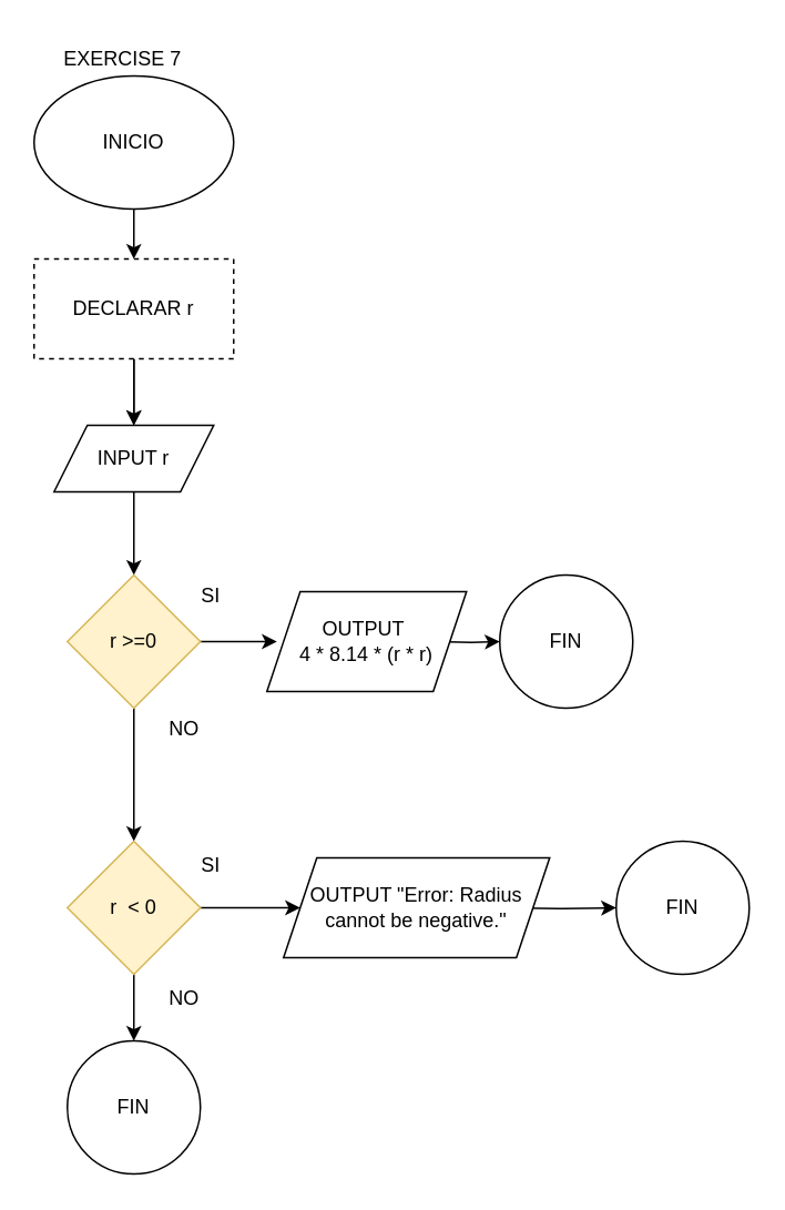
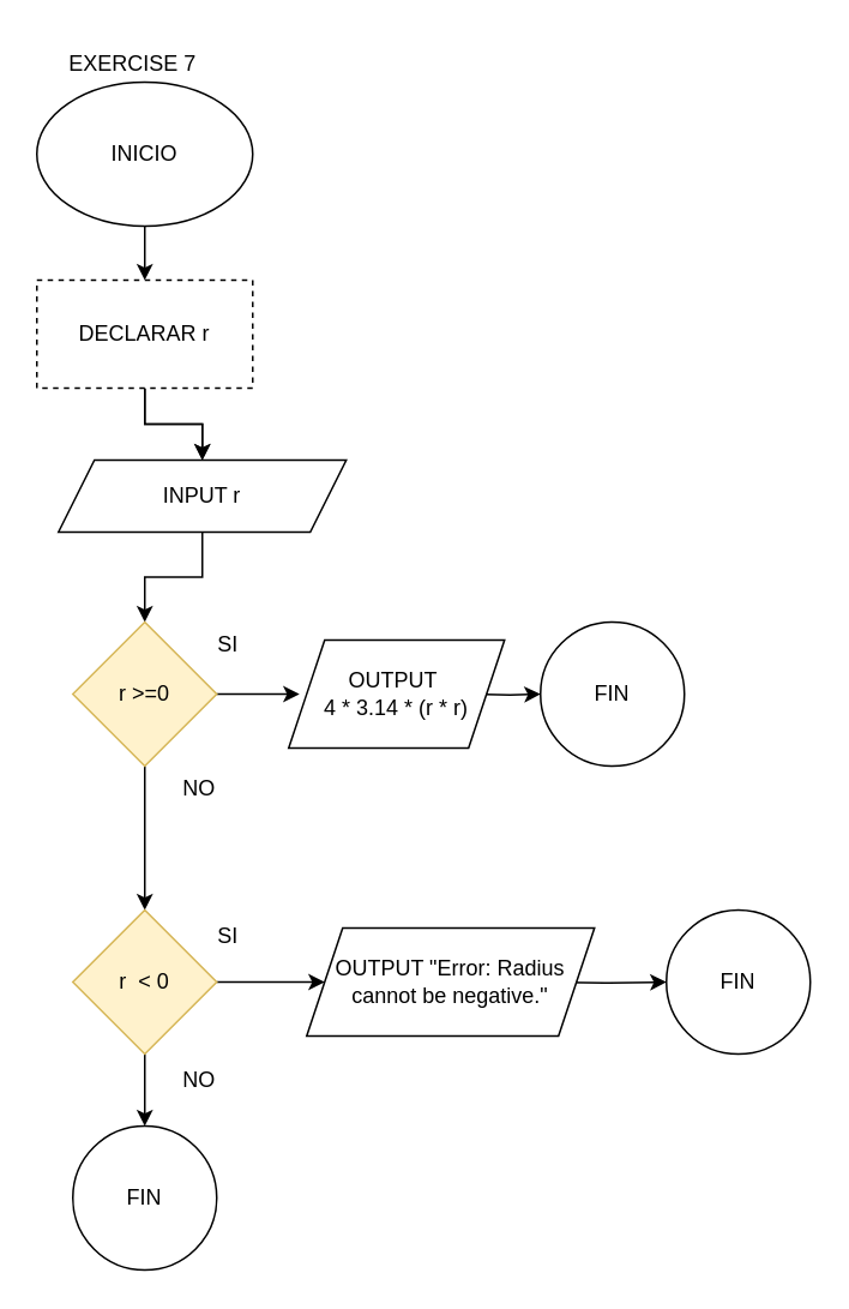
  <mxCell id="0" />
  <mxCell id="1" parent="0" />
  <mxCell id="2" value="EXERCISE 7" style="text;html=1;align=center;verticalAlign=middle;resizable=0;points=[];autosize=1;strokeColor=none;fillColor=none;" parent="1" vertex="1"><mxGeometry x="28" y="20" width="90" height="30" as="geometry" /></mxCell>
  <mxCell id="3" value="" style="edgeStyle=orthogonalEdgeStyle;rounded=0;orthogonalLoop=1;jettySize=auto;html=1;" edge="1" parent="1" source="4" target="7"><mxGeometry relative="1" as="geometry" /></mxCell>
  <mxCell id="4" value="INICIO" style="ellipse;whiteSpace=wrap;html=1;" vertex="1" parent="1"><mxGeometry x="20" y="45" width="120" height="80" as="geometry" /></mxCell>
  <mxCell id="5" value="" style="edgeStyle=orthogonalEdgeStyle;rounded=0;orthogonalLoop=1;jettySize=auto;html=1;" edge="1" parent="1" source="7" target="9"><mxGeometry relative="1" as="geometry" /></mxCell>
  <mxCell id="6" value="" style="edgeStyle=orthogonalEdgeStyle;rounded=0;orthogonalLoop=1;jettySize=auto;html=1;" edge="1" parent="1" source="7" target="9"><mxGeometry relative="1" as="geometry" /></mxCell>
  <mxCell id="7" value="DECLARAR r" style="whiteSpace=wrap;html=1;dashed=1;" vertex="1" parent="1"><mxGeometry x="20" y="155" width="120" height="60" as="geometry" /></mxCell>
  <mxCell id="8" value="" style="edgeStyle=orthogonalEdgeStyle;rounded=0;orthogonalLoop=1;jettySize=auto;html=1;" edge="1" parent="1" source="9" target="12"><mxGeometry relative="1" as="geometry" /></mxCell>
- <mxCell id="9" value="INPUT r" style="shape=parallelogram;perimeter=parallelogramPerimeter;whiteSpace=wrap;html=1;fixedSize=1;" vertex="1" parent="1"><mxGeometry x="32" y="255" width="96" height="40" as="geometry" /></mxCell>
+ <mxCell id="9" value="INPUT r" style="shape=parallelogram;perimeter=parallelogramPerimeter;whiteSpace=wrap;html=1;fixedSize=1;" vertex="1" parent="1"><mxGeometry x="32" y="255" width="160" height="40" as="geometry" /></mxCell>
  <mxCell id="10" value="" style="edgeStyle=orthogonalEdgeStyle;rounded=0;orthogonalLoop=1;jettySize=auto;html=1;" edge="1" parent="1" source="12"><mxGeometry relative="1" as="geometry"><mxPoint x="166" y="385" as="targetPoint" /></mxGeometry></mxCell>
  <mxCell id="11" value="" style="edgeStyle=orthogonalEdgeStyle;rounded=0;orthogonalLoop=1;jettySize=auto;html=1;" edge="1" parent="1" source="12" target="17"><mxGeometry relative="1" as="geometry" /></mxCell>
  <mxCell id="12" value="r &amp;gt;=0" style="rhombus;whiteSpace=wrap;html=1;fillColor=#fff2cc;strokeColor=#d6b656;" vertex="1" parent="1"><mxGeometry x="40" y="345" width="80" height="80" as="geometry" /></mxCell>
  <mxCell id="13" value="SI" style="text;html=1;align=center;verticalAlign=middle;resizable=0;points=[];autosize=1;strokeColor=none;fillColor=none;" vertex="1" parent="1"><mxGeometry x="111" y="343" width="30" height="30" as="geometry" /></mxCell>
  <mxCell id="14" value="" style="edgeStyle=orthogonalEdgeStyle;rounded=0;orthogonalLoop=1;jettySize=auto;html=1;" edge="1" parent="1" target="21"><mxGeometry relative="1" as="geometry"><mxPoint x="262" y="385" as="sourcePoint" /></mxGeometry></mxCell>
  <mxCell id="15" value="" style="edgeStyle=orthogonalEdgeStyle;rounded=0;orthogonalLoop=1;jettySize=auto;html=1;" edge="1" parent="1" source="17"><mxGeometry relative="1" as="geometry"><mxPoint x="180" y="545" as="targetPoint" /></mxGeometry></mxCell>
  <mxCell id="16" value="" style="edgeStyle=orthogonalEdgeStyle;rounded=0;orthogonalLoop=1;jettySize=auto;html=1;" edge="1" parent="1" source="17" target="20"><mxGeometry relative="1" as="geometry" /></mxCell>
  <mxCell id="17" value="r&amp;nbsp; &amp;lt; 0" style="rhombus;whiteSpace=wrap;html=1;fillColor=#fff2cc;strokeColor=#d6b656;" vertex="1" parent="1"><mxGeometry x="40" y="505" width="80" height="80" as="geometry" /></mxCell>
  <mxCell id="18" value="" style="edgeStyle=orthogonalEdgeStyle;rounded=0;orthogonalLoop=1;jettySize=auto;html=1;" edge="1" parent="1" target="22"><mxGeometry relative="1" as="geometry"><mxPoint x="300" y="545" as="sourcePoint" /></mxGeometry></mxCell>
  <mxCell id="19" value="SI" style="text;html=1;align=center;verticalAlign=middle;resizable=0;points=[];autosize=1;strokeColor=none;fillColor=none;" vertex="1" parent="1"><mxGeometry x="111" y="505" width="30" height="30" as="geometry" /></mxCell>
  <mxCell id="20" value="FIN" style="ellipse;whiteSpace=wrap;html=1;" vertex="1" parent="1"><mxGeometry x="40" y="625" width="80" height="80" as="geometry" /></mxCell>
  <mxCell id="21" value="FIN" style="ellipse;whiteSpace=wrap;html=1;" vertex="1" parent="1"><mxGeometry x="300" y="345" width="80" height="80" as="geometry" /></mxCell>
  <mxCell id="22" value="FIN" style="ellipse;whiteSpace=wrap;html=1;" vertex="1" parent="1"><mxGeometry x="370" y="505" width="80" height="80" as="geometry" /></mxCell>
  <mxCell id="23" value="NO" style="text;html=1;align=center;verticalAlign=middle;resizable=0;points=[];autosize=1;strokeColor=none;fillColor=none;" vertex="1" parent="1"><mxGeometry x="90" y="423" width="40" height="30" as="geometry" /></mxCell>
  <mxCell id="24" value="NO" style="text;html=1;align=center;verticalAlign=middle;resizable=0;points=[];autosize=1;strokeColor=none;fillColor=none;" vertex="1" parent="1"><mxGeometry x="90" y="585" width="40" height="30" as="geometry" /></mxCell>
- <mxCell id="25" value="OUTPUT&amp;nbsp;&lt;div&gt;4 * 8.14 * (r * r)&lt;/div&gt;" style="shape=parallelogram;perimeter=parallelogramPerimeter;whiteSpace=wrap;html=1;fixedSize=1;" vertex="1" parent="1"><mxGeometry x="160" y="355" width="120" height="60" as="geometry" /></mxCell>
+ <mxCell id="25" value="OUTPUT&amp;nbsp;&lt;div&gt;4 * 3.14 * (r * r)&lt;/div&gt;" style="shape=parallelogram;perimeter=parallelogramPerimeter;whiteSpace=wrap;html=1;fixedSize=1;" vertex="1" parent="1"><mxGeometry x="160" y="355" width="120" height="60" as="geometry" /></mxCell>
  <mxCell id="26" value="OUTPUT &quot;&lt;span style=&quot;background-color: initial;&quot;&gt;Error: Radius cannot be negative.&quot;&lt;/span&gt;" style="shape=parallelogram;perimeter=parallelogramPerimeter;whiteSpace=wrap;html=1;fixedSize=1;" vertex="1" parent="1"><mxGeometry x="170" y="515" width="160" height="60" as="geometry" /></mxCell>
